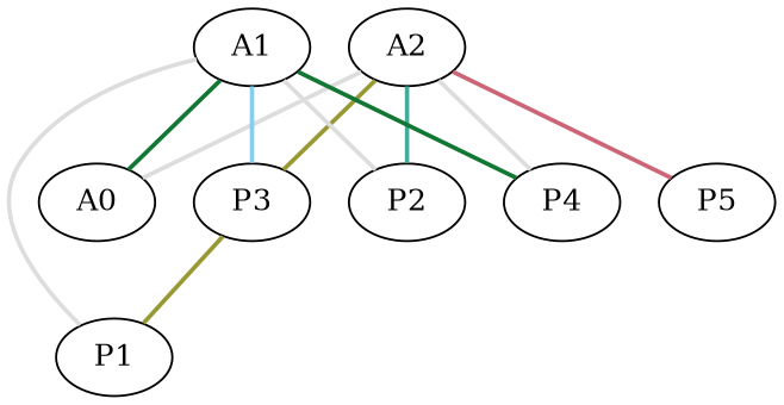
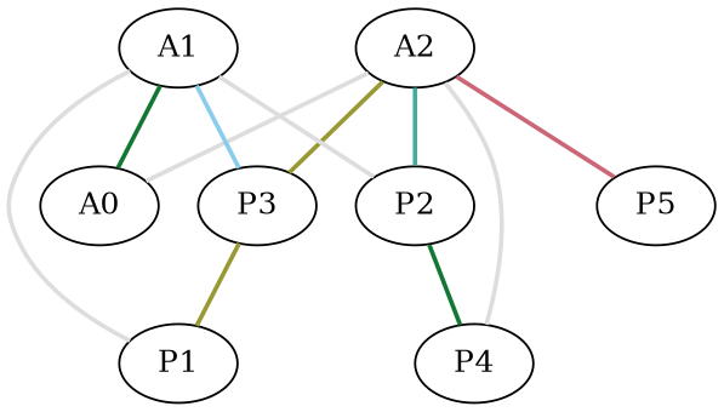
  graph {
    rankdir=BT
    edge [color="#DDDDDD" style=bold]
    A0
    A1
    A2
    P1
    P3
    P2
    P4
    P5
    A0 -- A1 [color="#117733"]
    A0 -- A2
    P1 -- A1
    P1 -- P3 [color="#999933"]
    P3 -- A1 [color="#88CCEE"]
    P3 -- A2 [color="#999933"]
    P2 -- A1
    P2 -- A2 [color="#44AA99"]
-   P4 -- A1 [color="#117733"]
+   P4 -- P2 [color="#117733"]
    P4 -- A2
    P5 -- A2 [color="#CC6677"]
  }
